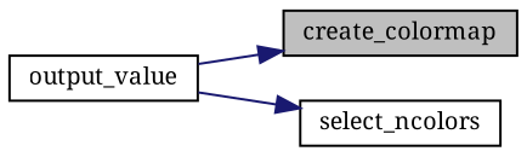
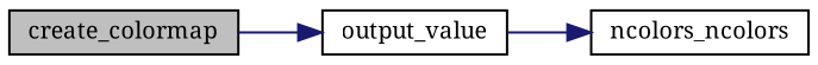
  digraph {
    fontname="Noto Serif"
    rankdir=LR
    node [color=black fontname="Noto Serif" fontsize=10 shape=record]
    edge [color=midnightblue fontname="Noto Serif" fontsize=10 labelfontname=Helvetica labelfontsize=10 style=solid]
    n1 [fillcolor=grey75 fontcolor=black height=0.2 label=create_colormap style=filled width=0.4]
    n2 [height=0.2 label=output_value width=0.4]
-   n3 [height=0.2 label=select_ncolors width=0.4]
-   n2 -> n1
+   n3 [height=0.2 label=ncolors_ncolors width=0.4]
+   n1 -> n2
    n2 -> n3
  }
